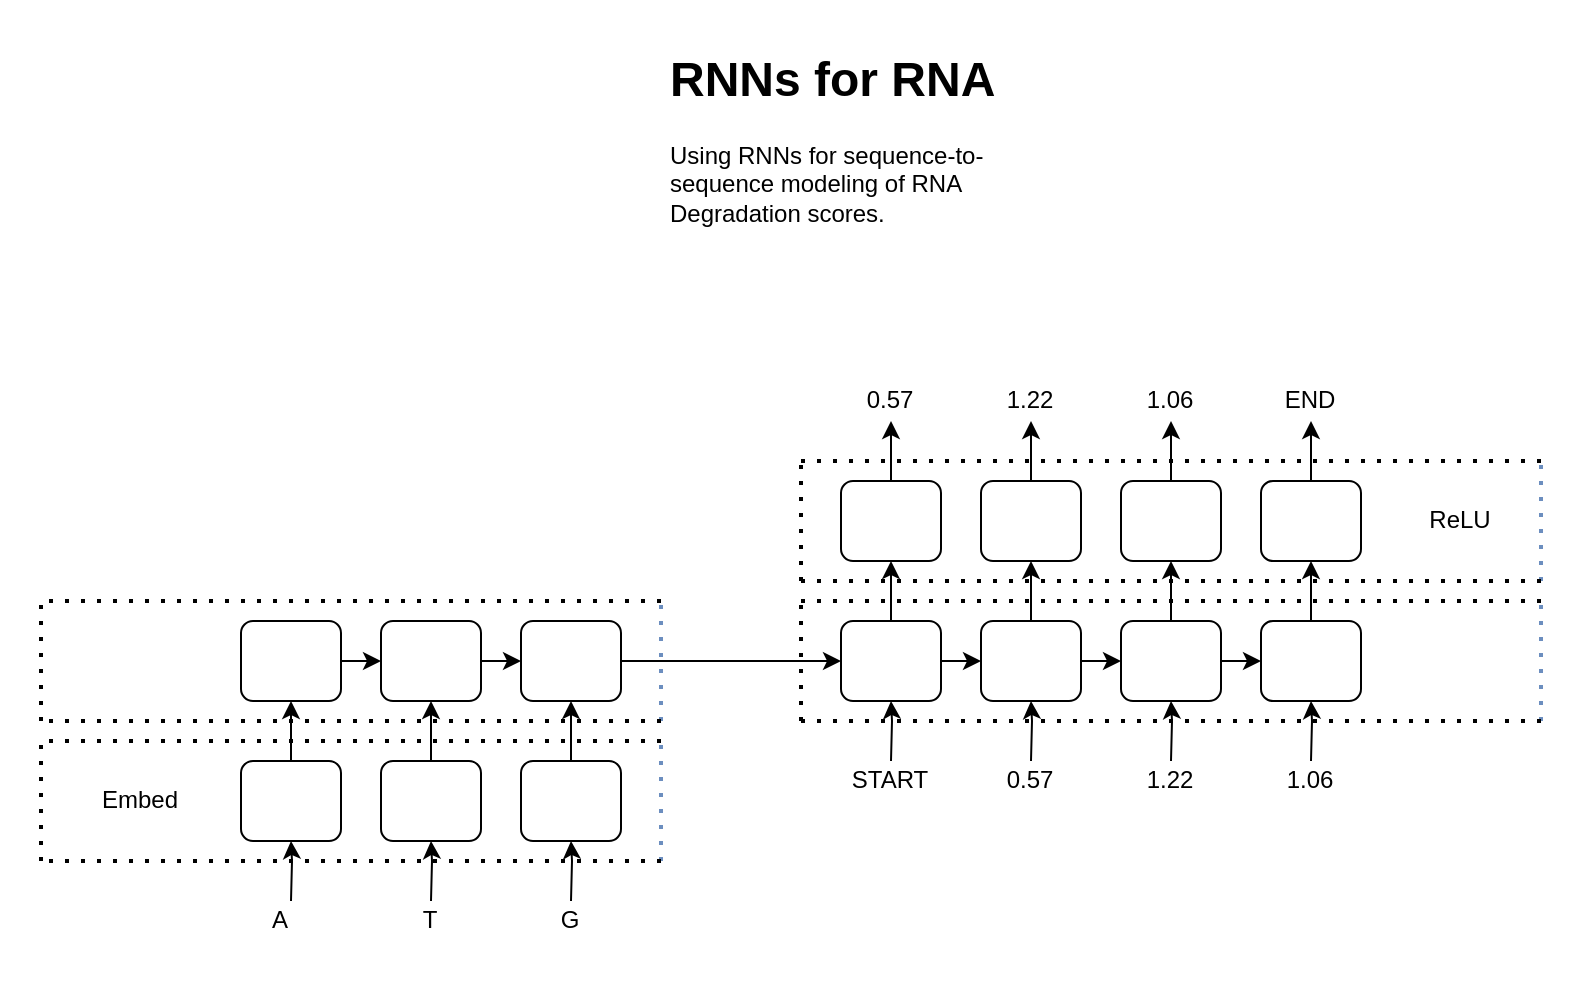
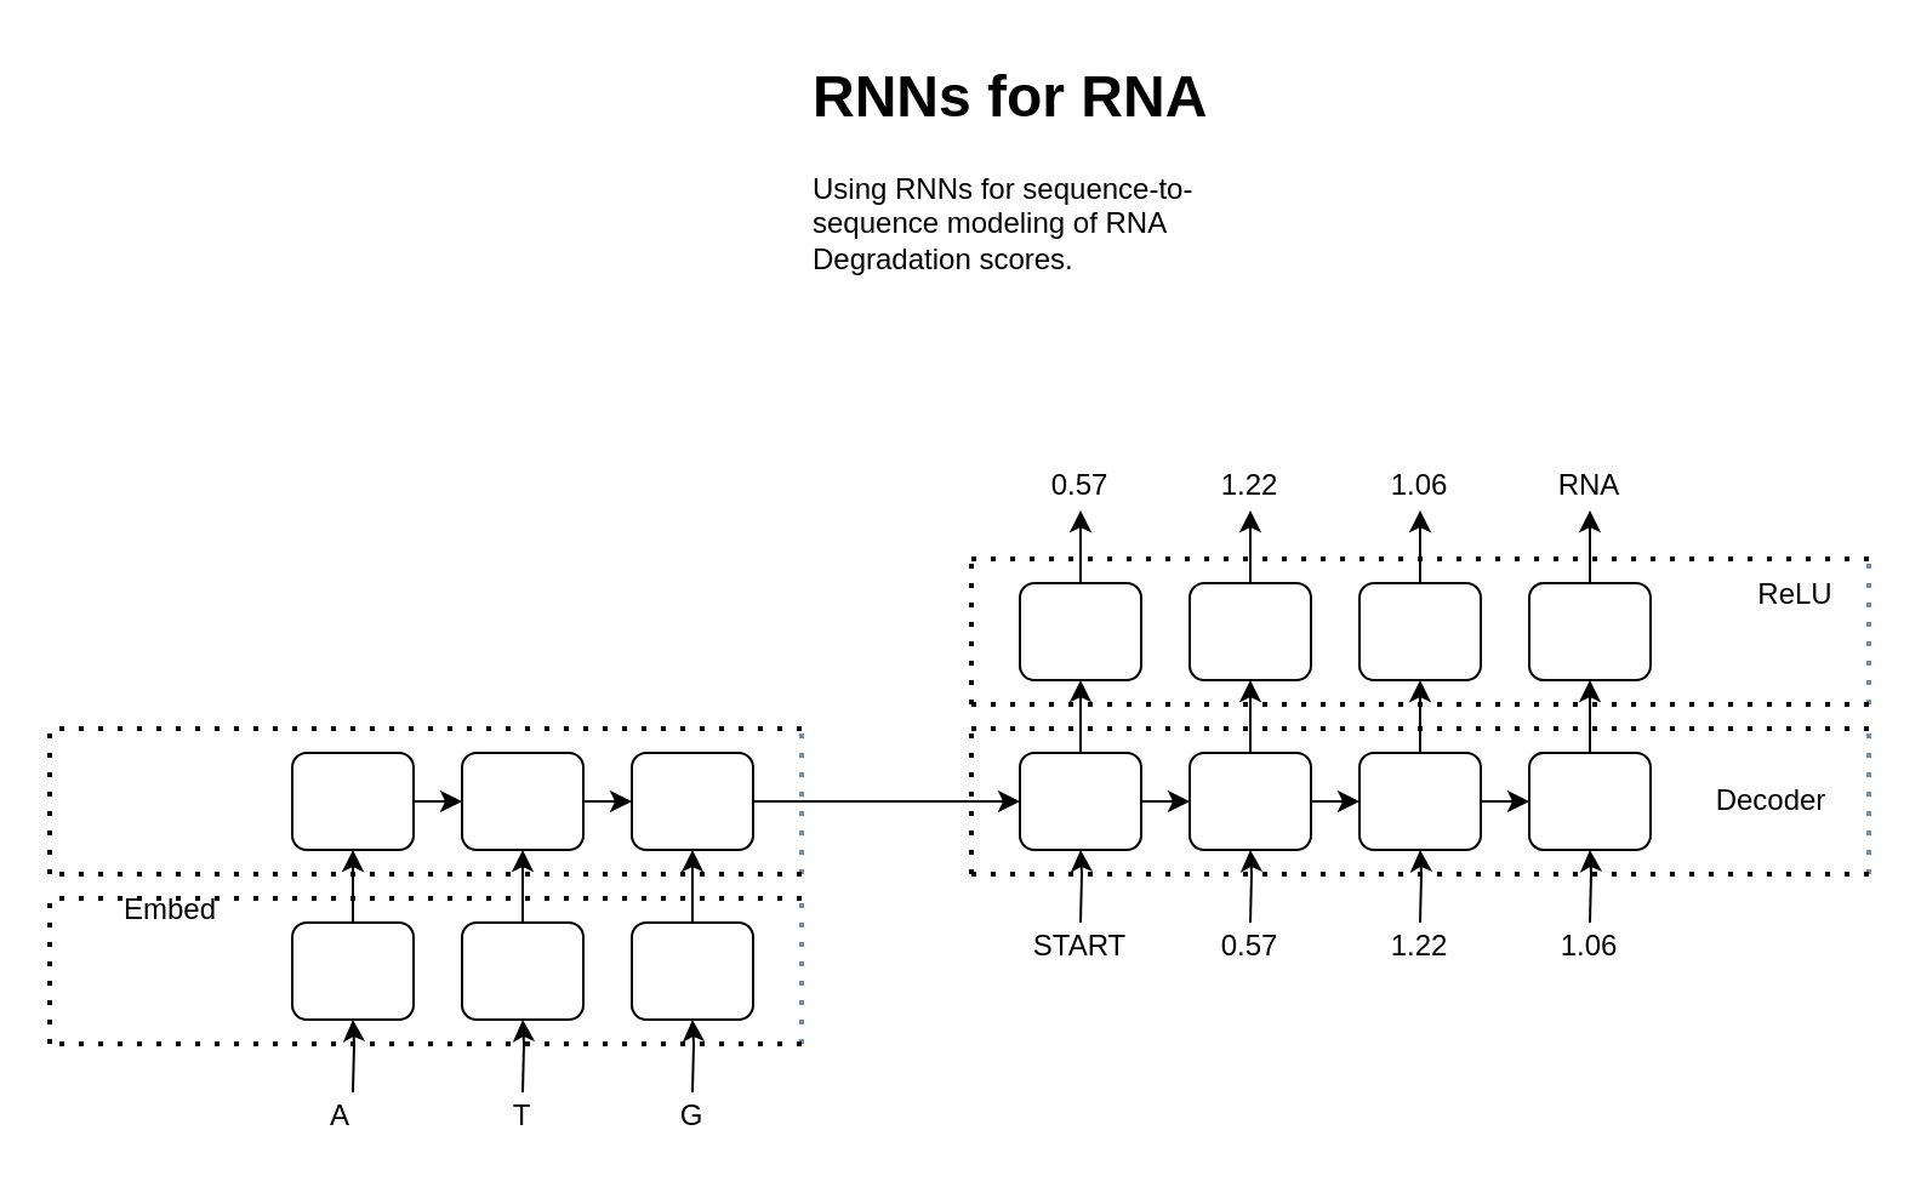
  <mxCell id="0" />
  <mxCell id="1" parent="0" />
  <mxCell id="2" value="" style="rounded=1;whiteSpace=wrap;html=1;" vertex="1" parent="1"><mxGeometry x="120" y="310" width="50" height="40" as="geometry" /></mxCell>
  <mxCell id="3" value="" style="edgeStyle=orthogonalEdgeStyle;rounded=0;orthogonalLoop=1;jettySize=auto;html=1;exitX=0.5;exitY=0;exitDx=0;exitDy=0;" edge="1" parent="1" source="8" target="2"><mxGeometry relative="1" as="geometry"><mxPoint x="160" y="380" as="sourcePoint" /></mxGeometry></mxCell>
  <mxCell id="4" value="" style="endArrow=none;dashed=1;html=1;dashPattern=1 3;strokeWidth=2;fillColor=#dae8fc;strokeColor=#6c8ebf;" edge="1" parent="1"><mxGeometry width="50" height="50" relative="1" as="geometry"><mxPoint x="330" y="360" as="sourcePoint" /><mxPoint x="330" y="300" as="targetPoint" /></mxGeometry></mxCell>
  <mxCell id="5" value="" style="endArrow=none;dashed=1;html=1;dashPattern=1 3;strokeWidth=2;" edge="1" parent="1"><mxGeometry width="50" height="50" relative="1" as="geometry"><mxPoint x="330" y="300" as="sourcePoint" /><mxPoint x="20" y="300" as="targetPoint" /><Array as="points"><mxPoint x="250" y="300" /></Array></mxGeometry></mxCell>
  <mxCell id="6" value="" style="endArrow=none;dashed=1;html=1;dashPattern=1 3;strokeWidth=2;" edge="1" parent="1"><mxGeometry width="50" height="50" relative="1" as="geometry"><mxPoint x="330" y="360" as="sourcePoint" /><mxPoint x="20" y="360" as="targetPoint" /></mxGeometry></mxCell>
  <mxCell id="7" value="" style="endArrow=none;dashed=1;html=1;dashPattern=1 3;strokeWidth=2;" edge="1" parent="1"><mxGeometry width="50" height="50" relative="1" as="geometry"><mxPoint x="20" y="360" as="sourcePoint" /><mxPoint x="20" y="300" as="targetPoint" /><Array as="points"><mxPoint x="20" y="330" /></Array></mxGeometry></mxCell>
  <mxCell id="8" value="" style="rounded=1;whiteSpace=wrap;html=1;" vertex="1" parent="1"><mxGeometry x="120" y="380" width="50" height="40" as="geometry" /></mxCell>
  <mxCell id="9" value="" style="edgeStyle=orthogonalEdgeStyle;rounded=0;orthogonalLoop=1;jettySize=auto;html=1;" edge="1" parent="1" target="8"><mxGeometry relative="1" as="geometry"><mxPoint x="145" y="450" as="sourcePoint" /></mxGeometry></mxCell>
  <mxCell id="10" value="" style="endArrow=none;dashed=1;html=1;dashPattern=1 3;strokeWidth=2;fillColor=#dae8fc;strokeColor=#6c8ebf;" edge="1" parent="1"><mxGeometry width="50" height="50" relative="1" as="geometry"><mxPoint x="330" y="430" as="sourcePoint" /><mxPoint x="330" y="370" as="targetPoint" /></mxGeometry></mxCell>
  <mxCell id="11" value="" style="endArrow=none;dashed=1;html=1;dashPattern=1 3;strokeWidth=2;" edge="1" parent="1"><mxGeometry width="50" height="50" relative="1" as="geometry"><mxPoint x="330" y="370" as="sourcePoint" /><mxPoint x="20" y="370" as="targetPoint" /><Array as="points"><mxPoint x="250" y="370" /></Array></mxGeometry></mxCell>
  <mxCell id="12" value="" style="endArrow=none;dashed=1;html=1;dashPattern=1 3;strokeWidth=2;" edge="1" parent="1"><mxGeometry width="50" height="50" relative="1" as="geometry"><mxPoint x="330" y="430" as="sourcePoint" /><mxPoint x="20" y="430" as="targetPoint" /></mxGeometry></mxCell>
  <mxCell id="13" value="" style="endArrow=none;dashed=1;html=1;dashPattern=1 3;strokeWidth=2;" edge="1" parent="1"><mxGeometry width="50" height="50" relative="1" as="geometry"><mxPoint x="20" y="430" as="sourcePoint" /><mxPoint x="20" y="370" as="targetPoint" /><Array as="points"><mxPoint x="20" y="400" /></Array></mxGeometry></mxCell>
- <mxCell id="14" value="Embed" style="text;html=1;strokeColor=none;fillColor=none;align=center;verticalAlign=middle;whiteSpace=wrap;rounded=0;" vertex="1" parent="1"><mxGeometry x="30" y="390" width="80" height="20" as="geometry" /></mxCell>
+ <mxCell id="14" value="Embed" style="text;html=1;strokeColor=none;fillColor=none;align=center;verticalAlign=middle;whiteSpace=wrap;rounded=0;" vertex="1" parent="1"><mxGeometry x="30" y="365" width="80" height="20" as="geometry" /></mxCell>
  <mxCell id="15" value="" style="rounded=1;whiteSpace=wrap;html=1;" vertex="1" parent="1"><mxGeometry x="190" y="310" width="50" height="40" as="geometry" /></mxCell>
  <mxCell id="16" value="" style="edgeStyle=orthogonalEdgeStyle;rounded=0;orthogonalLoop=1;jettySize=auto;html=1;exitX=0.5;exitY=0;exitDx=0;exitDy=0;" edge="1" parent="1" source="17" target="15"><mxGeometry relative="1" as="geometry"><mxPoint x="230" y="380" as="sourcePoint" /></mxGeometry></mxCell>
  <mxCell id="17" value="" style="rounded=1;whiteSpace=wrap;html=1;" vertex="1" parent="1"><mxGeometry x="190" y="380" width="50" height="40" as="geometry" /></mxCell>
  <mxCell id="18" value="" style="edgeStyle=orthogonalEdgeStyle;rounded=0;orthogonalLoop=1;jettySize=auto;html=1;" edge="1" parent="1" target="17"><mxGeometry relative="1" as="geometry"><mxPoint x="215" y="450" as="sourcePoint" /></mxGeometry></mxCell>
  <mxCell id="19" value="" style="rounded=1;whiteSpace=wrap;html=1;" vertex="1" parent="1"><mxGeometry x="260" y="310" width="50" height="40" as="geometry" /></mxCell>
  <mxCell id="20" value="" style="edgeStyle=orthogonalEdgeStyle;rounded=0;orthogonalLoop=1;jettySize=auto;html=1;exitX=0.5;exitY=0;exitDx=0;exitDy=0;" edge="1" parent="1" source="21" target="19"><mxGeometry relative="1" as="geometry"><mxPoint x="300" y="380" as="sourcePoint" /></mxGeometry></mxCell>
  <mxCell id="21" value="" style="rounded=1;whiteSpace=wrap;html=1;" vertex="1" parent="1"><mxGeometry x="260" y="380" width="50" height="40" as="geometry" /></mxCell>
  <mxCell id="22" value="" style="edgeStyle=orthogonalEdgeStyle;rounded=0;orthogonalLoop=1;jettySize=auto;html=1;" edge="1" parent="1" target="21"><mxGeometry relative="1" as="geometry"><mxPoint x="285" y="450" as="sourcePoint" /></mxGeometry></mxCell>
  <mxCell id="23" value="" style="endArrow=classic;html=1;exitX=1;exitY=0.5;exitDx=0;exitDy=0;entryX=0;entryY=0.5;entryDx=0;entryDy=0;" edge="1" parent="1" source="2" target="15"><mxGeometry width="50" height="50" relative="1" as="geometry"><mxPoint x="410" y="520" as="sourcePoint" /><mxPoint x="460" y="470" as="targetPoint" /></mxGeometry></mxCell>
  <mxCell id="24" value="" style="endArrow=classic;html=1;exitX=1;exitY=0.5;exitDx=0;exitDy=0;entryX=0;entryY=0.5;entryDx=0;entryDy=0;" edge="1" parent="1" source="15" target="19"><mxGeometry width="50" height="50" relative="1" as="geometry"><mxPoint x="410" y="520" as="sourcePoint" /><mxPoint x="460" y="470" as="targetPoint" /></mxGeometry></mxCell>
  <mxCell id="25" value="" style="rounded=1;whiteSpace=wrap;html=1;" vertex="1" parent="1"><mxGeometry x="420" y="240" width="50" height="40" as="geometry" /></mxCell>
  <mxCell id="26" value="" style="edgeStyle=orthogonalEdgeStyle;rounded=0;orthogonalLoop=1;jettySize=auto;html=1;exitX=0.5;exitY=0;exitDx=0;exitDy=0;" edge="1" parent="1" source="31" target="25"><mxGeometry relative="1" as="geometry"><mxPoint x="460" y="310" as="sourcePoint" /></mxGeometry></mxCell>
  <mxCell id="27" value="" style="endArrow=none;dashed=1;html=1;dashPattern=1 3;strokeWidth=2;fillColor=#dae8fc;strokeColor=#6c8ebf;" edge="1" parent="1"><mxGeometry width="50" height="50" relative="1" as="geometry"><mxPoint x="770" y="290" as="sourcePoint" /><mxPoint x="770" y="230" as="targetPoint" /></mxGeometry></mxCell>
  <mxCell id="28" value="" style="endArrow=none;dashed=1;html=1;dashPattern=1 3;strokeWidth=2;" edge="1" parent="1"><mxGeometry width="50" height="50" relative="1" as="geometry"><mxPoint x="770" y="230" as="sourcePoint" /><mxPoint x="400" y="230" as="targetPoint" /><Array as="points"><mxPoint x="630" y="230" /></Array></mxGeometry></mxCell>
  <mxCell id="29" value="" style="endArrow=none;dashed=1;html=1;dashPattern=1 3;strokeWidth=2;" edge="1" parent="1"><mxGeometry width="50" height="50" relative="1" as="geometry"><mxPoint x="770" y="290" as="sourcePoint" /><mxPoint x="400" y="290" as="targetPoint" /></mxGeometry></mxCell>
  <mxCell id="30" value="" style="endArrow=none;dashed=1;html=1;dashPattern=1 3;strokeWidth=2;" edge="1" parent="1"><mxGeometry width="50" height="50" relative="1" as="geometry"><mxPoint x="400" y="290" as="sourcePoint" /><mxPoint x="400" y="230" as="targetPoint" /><Array as="points"><mxPoint x="400" y="260" /></Array></mxGeometry></mxCell>
  <mxCell id="31" value="" style="rounded=1;whiteSpace=wrap;html=1;" vertex="1" parent="1"><mxGeometry x="420" y="310" width="50" height="40" as="geometry" /></mxCell>
  <mxCell id="32" value="" style="edgeStyle=orthogonalEdgeStyle;rounded=0;orthogonalLoop=1;jettySize=auto;html=1;" edge="1" parent="1" target="31"><mxGeometry relative="1" as="geometry"><mxPoint x="445" y="380" as="sourcePoint" /></mxGeometry></mxCell>
  <mxCell id="33" value="" style="endArrow=none;dashed=1;html=1;dashPattern=1 3;strokeWidth=2;fillColor=#dae8fc;strokeColor=#6c8ebf;" edge="1" parent="1"><mxGeometry width="50" height="50" relative="1" as="geometry"><mxPoint x="770" y="360" as="sourcePoint" /><mxPoint x="770" y="300" as="targetPoint" /></mxGeometry></mxCell>
  <mxCell id="34" value="" style="endArrow=none;dashed=1;html=1;dashPattern=1 3;strokeWidth=2;" edge="1" parent="1"><mxGeometry width="50" height="50" relative="1" as="geometry"><mxPoint x="770" y="300" as="sourcePoint" /><mxPoint x="400" y="300" as="targetPoint" /><Array as="points"><mxPoint x="630" y="300" /></Array></mxGeometry></mxCell>
  <mxCell id="35" value="" style="endArrow=none;dashed=1;html=1;dashPattern=1 3;strokeWidth=2;" edge="1" parent="1"><mxGeometry width="50" height="50" relative="1" as="geometry"><mxPoint x="770" y="360" as="sourcePoint" /><mxPoint x="400" y="360" as="targetPoint" /></mxGeometry></mxCell>
  <mxCell id="36" value="" style="endArrow=none;dashed=1;html=1;dashPattern=1 3;strokeWidth=2;" edge="1" parent="1"><mxGeometry width="50" height="50" relative="1" as="geometry"><mxPoint x="400" y="360" as="sourcePoint" /><mxPoint x="400" y="300" as="targetPoint" /><Array as="points"><mxPoint x="400" y="330" /></Array></mxGeometry></mxCell>
  <mxCell id="37" value="" style="rounded=1;whiteSpace=wrap;html=1;" vertex="1" parent="1"><mxGeometry x="490" y="240" width="50" height="40" as="geometry" /></mxCell>
  <mxCell id="38" value="" style="edgeStyle=orthogonalEdgeStyle;rounded=0;orthogonalLoop=1;jettySize=auto;html=1;exitX=0.5;exitY=0;exitDx=0;exitDy=0;" edge="1" parent="1" source="39" target="37"><mxGeometry relative="1" as="geometry"><mxPoint x="530" y="310" as="sourcePoint" /></mxGeometry></mxCell>
  <mxCell id="39" value="" style="rounded=1;whiteSpace=wrap;html=1;" vertex="1" parent="1"><mxGeometry x="490" y="310" width="50" height="40" as="geometry" /></mxCell>
  <mxCell id="40" value="" style="edgeStyle=orthogonalEdgeStyle;rounded=0;orthogonalLoop=1;jettySize=auto;html=1;" edge="1" parent="1" target="39"><mxGeometry relative="1" as="geometry"><mxPoint x="515" y="380" as="sourcePoint" /></mxGeometry></mxCell>
  <mxCell id="41" value="" style="rounded=1;whiteSpace=wrap;html=1;" vertex="1" parent="1"><mxGeometry x="560" y="240" width="50" height="40" as="geometry" /></mxCell>
  <mxCell id="42" value="" style="edgeStyle=orthogonalEdgeStyle;rounded=0;orthogonalLoop=1;jettySize=auto;html=1;exitX=0.5;exitY=0;exitDx=0;exitDy=0;" edge="1" parent="1" source="43" target="41"><mxGeometry relative="1" as="geometry"><mxPoint x="600" y="310" as="sourcePoint" /></mxGeometry></mxCell>
  <mxCell id="43" value="" style="rounded=1;whiteSpace=wrap;html=1;" vertex="1" parent="1"><mxGeometry x="560" y="310" width="50" height="40" as="geometry" /></mxCell>
  <mxCell id="44" value="" style="edgeStyle=orthogonalEdgeStyle;rounded=0;orthogonalLoop=1;jettySize=auto;html=1;" edge="1" parent="1" target="43"><mxGeometry relative="1" as="geometry"><mxPoint x="585" y="380" as="sourcePoint" /></mxGeometry></mxCell>
  <mxCell id="45" value="" style="rounded=1;whiteSpace=wrap;html=1;" vertex="1" parent="1"><mxGeometry x="630" y="240" width="50" height="40" as="geometry" /></mxCell>
  <mxCell id="46" value="" style="edgeStyle=orthogonalEdgeStyle;rounded=0;orthogonalLoop=1;jettySize=auto;html=1;exitX=0.5;exitY=0;exitDx=0;exitDy=0;" edge="1" parent="1" source="47" target="45"><mxGeometry relative="1" as="geometry"><mxPoint x="670" y="310" as="sourcePoint" /></mxGeometry></mxCell>
  <mxCell id="47" value="" style="rounded=1;whiteSpace=wrap;html=1;" vertex="1" parent="1"><mxGeometry x="630" y="310" width="50" height="40" as="geometry" /></mxCell>
  <mxCell id="48" value="" style="edgeStyle=orthogonalEdgeStyle;rounded=0;orthogonalLoop=1;jettySize=auto;html=1;" edge="1" parent="1" target="47"><mxGeometry relative="1" as="geometry"><mxPoint x="655" y="380" as="sourcePoint" /></mxGeometry></mxCell>
+ <mxCell id="49" value="Decoder" style="text;html=1;strokeColor=none;fillColor=none;align=center;verticalAlign=middle;whiteSpace=wrap;rounded=0;" vertex="1" parent="1"><mxGeometry x="690" y="320" width="80" height="20" as="geometry" /></mxCell>
  <mxCell id="50" value="" style="endArrow=classic;html=1;exitX=1;exitY=0.5;exitDx=0;exitDy=0;entryX=0;entryY=0.5;entryDx=0;entryDy=0;" edge="1" parent="1" source="19" target="31"><mxGeometry width="50" height="50" relative="1" as="geometry"><mxPoint x="410" y="520" as="sourcePoint" /><mxPoint x="460" y="470" as="targetPoint" /></mxGeometry></mxCell>
  <mxCell id="51" value="" style="endArrow=classic;html=1;exitX=1;exitY=0.5;exitDx=0;exitDy=0;entryX=0;entryY=0.5;entryDx=0;entryDy=0;" edge="1" parent="1" source="31" target="39"><mxGeometry width="50" height="50" relative="1" as="geometry"><mxPoint x="410" y="520" as="sourcePoint" /><mxPoint x="460" y="470" as="targetPoint" /></mxGeometry></mxCell>
  <mxCell id="52" value="" style="endArrow=classic;html=1;exitX=1;exitY=0.5;exitDx=0;exitDy=0;entryX=0;entryY=0.5;entryDx=0;entryDy=0;" edge="1" parent="1" source="39" target="43"><mxGeometry width="50" height="50" relative="1" as="geometry"><mxPoint x="410" y="520" as="sourcePoint" /><mxPoint x="460" y="470" as="targetPoint" /></mxGeometry></mxCell>
  <mxCell id="53" value="" style="endArrow=classic;html=1;entryX=0;entryY=0.5;entryDx=0;entryDy=0;exitX=1;exitY=0.5;exitDx=0;exitDy=0;" edge="1" parent="1" source="43" target="47"><mxGeometry width="50" height="50" relative="1" as="geometry"><mxPoint x="410" y="520" as="sourcePoint" /><mxPoint x="460" y="470" as="targetPoint" /></mxGeometry></mxCell>
  <mxCell id="54" value="" style="endArrow=classic;html=1;exitX=0.5;exitY=0;exitDx=0;exitDy=0;" edge="1" parent="1" source="25"><mxGeometry width="50" height="50" relative="1" as="geometry"><mxPoint x="410" y="520" as="sourcePoint" /><mxPoint x="445" y="210" as="targetPoint" /></mxGeometry></mxCell>
- <mxCell id="55" value="ReLU" style="text;html=1;strokeColor=none;fillColor=none;align=center;verticalAlign=middle;whiteSpace=wrap;rounded=0;" vertex="1" parent="1"><mxGeometry x="690" y="250" width="80" height="20" as="geometry" /></mxCell>
+ <mxCell id="55" value="ReLU" style="text;html=1;strokeColor=none;fillColor=none;align=center;verticalAlign=middle;whiteSpace=wrap;rounded=0;" vertex="1" parent="1"><mxGeometry x="700" y="235" width="80" height="20" as="geometry" /></mxCell>
  <mxCell id="56" value="" style="endArrow=classic;html=1;exitX=0.5;exitY=0;exitDx=0;exitDy=0;" edge="1" parent="1" source="37"><mxGeometry width="50" height="50" relative="1" as="geometry"><mxPoint x="410" y="520" as="sourcePoint" /><mxPoint x="515" y="210" as="targetPoint" /></mxGeometry></mxCell>
  <mxCell id="57" value="" style="endArrow=classic;html=1;exitX=0.5;exitY=0;exitDx=0;exitDy=0;" edge="1" parent="1" source="41"><mxGeometry width="50" height="50" relative="1" as="geometry"><mxPoint x="410" y="520" as="sourcePoint" /><mxPoint x="585" y="210" as="targetPoint" /></mxGeometry></mxCell>
  <mxCell id="58" value="" style="endArrow=classic;html=1;exitX=0.5;exitY=0;exitDx=0;exitDy=0;" edge="1" parent="1" source="45"><mxGeometry width="50" height="50" relative="1" as="geometry"><mxPoint x="410" y="520" as="sourcePoint" /><mxPoint x="655" y="210" as="targetPoint" /></mxGeometry></mxCell>
  <mxCell id="59" value="A" style="text;html=1;strokeColor=none;fillColor=none;align=center;verticalAlign=middle;whiteSpace=wrap;rounded=0;" vertex="1" parent="1"><mxGeometry x="120" y="450" width="40" height="20" as="geometry" /></mxCell>
  <mxCell id="60" value="T" style="text;html=1;strokeColor=none;fillColor=none;align=center;verticalAlign=middle;whiteSpace=wrap;rounded=0;" vertex="1" parent="1"><mxGeometry x="195" y="450" width="40" height="20" as="geometry" /></mxCell>
  <mxCell id="61" value="G" style="text;html=1;strokeColor=none;fillColor=none;align=center;verticalAlign=middle;whiteSpace=wrap;rounded=0;" vertex="1" parent="1"><mxGeometry x="265" y="450" width="40" height="20" as="geometry" /></mxCell>
  <mxCell id="62" value="START" style="text;html=1;strokeColor=none;fillColor=none;align=center;verticalAlign=middle;whiteSpace=wrap;rounded=0;" vertex="1" parent="1"><mxGeometry x="425" y="380" width="40" height="20" as="geometry" /></mxCell>
  <mxCell id="63" value="0.57" style="text;html=1;strokeColor=none;fillColor=none;align=center;verticalAlign=middle;whiteSpace=wrap;rounded=0;" vertex="1" parent="1"><mxGeometry x="495" y="380" width="40" height="20" as="geometry" /></mxCell>
  <mxCell id="64" value="1.22" style="text;html=1;strokeColor=none;fillColor=none;align=center;verticalAlign=middle;whiteSpace=wrap;rounded=0;" vertex="1" parent="1"><mxGeometry x="565" y="380" width="40" height="20" as="geometry" /></mxCell>
  <mxCell id="65" value="1.06" style="text;html=1;strokeColor=none;fillColor=none;align=center;verticalAlign=middle;whiteSpace=wrap;rounded=0;" vertex="1" parent="1"><mxGeometry x="635" y="380" width="40" height="20" as="geometry" /></mxCell>
  <mxCell id="66" value="0.57" style="text;html=1;strokeColor=none;fillColor=none;align=center;verticalAlign=middle;whiteSpace=wrap;rounded=0;" vertex="1" parent="1"><mxGeometry x="425" y="190" width="40" height="20" as="geometry" /></mxCell>
  <mxCell id="67" value="1.22" style="text;html=1;strokeColor=none;fillColor=none;align=center;verticalAlign=middle;whiteSpace=wrap;rounded=0;" vertex="1" parent="1"><mxGeometry x="495" y="190" width="40" height="20" as="geometry" /></mxCell>
  <mxCell id="68" value="1.06" style="text;html=1;strokeColor=none;fillColor=none;align=center;verticalAlign=middle;whiteSpace=wrap;rounded=0;" vertex="1" parent="1"><mxGeometry x="565" y="190" width="40" height="20" as="geometry" /></mxCell>
- <mxCell id="69" value="END" style="text;html=1;strokeColor=none;fillColor=none;align=center;verticalAlign=middle;whiteSpace=wrap;rounded=0;" vertex="1" parent="1"><mxGeometry x="635" y="190" width="40" height="20" as="geometry" /></mxCell>
+ <mxCell id="69" value="RNA" style="text;html=1;strokeColor=none;fillColor=none;align=center;verticalAlign=middle;whiteSpace=wrap;rounded=0;" vertex="1" parent="1"><mxGeometry x="635" y="190" width="40" height="20" as="geometry" /></mxCell>
  <mxCell id="70" value="&lt;h1&gt;RNNs for RNA&lt;/h1&gt;&lt;p&gt;Using RNNs for sequence-to-sequence modeling of RNA Degradation scores.&lt;/p&gt;" style="text;html=1;strokeColor=none;fillColor=none;spacing=5;spacingTop=-20;whiteSpace=wrap;overflow=hidden;rounded=0;" vertex="1" parent="1"><mxGeometry x="330" y="20" width="190" height="120" as="geometry" /></mxCell>
